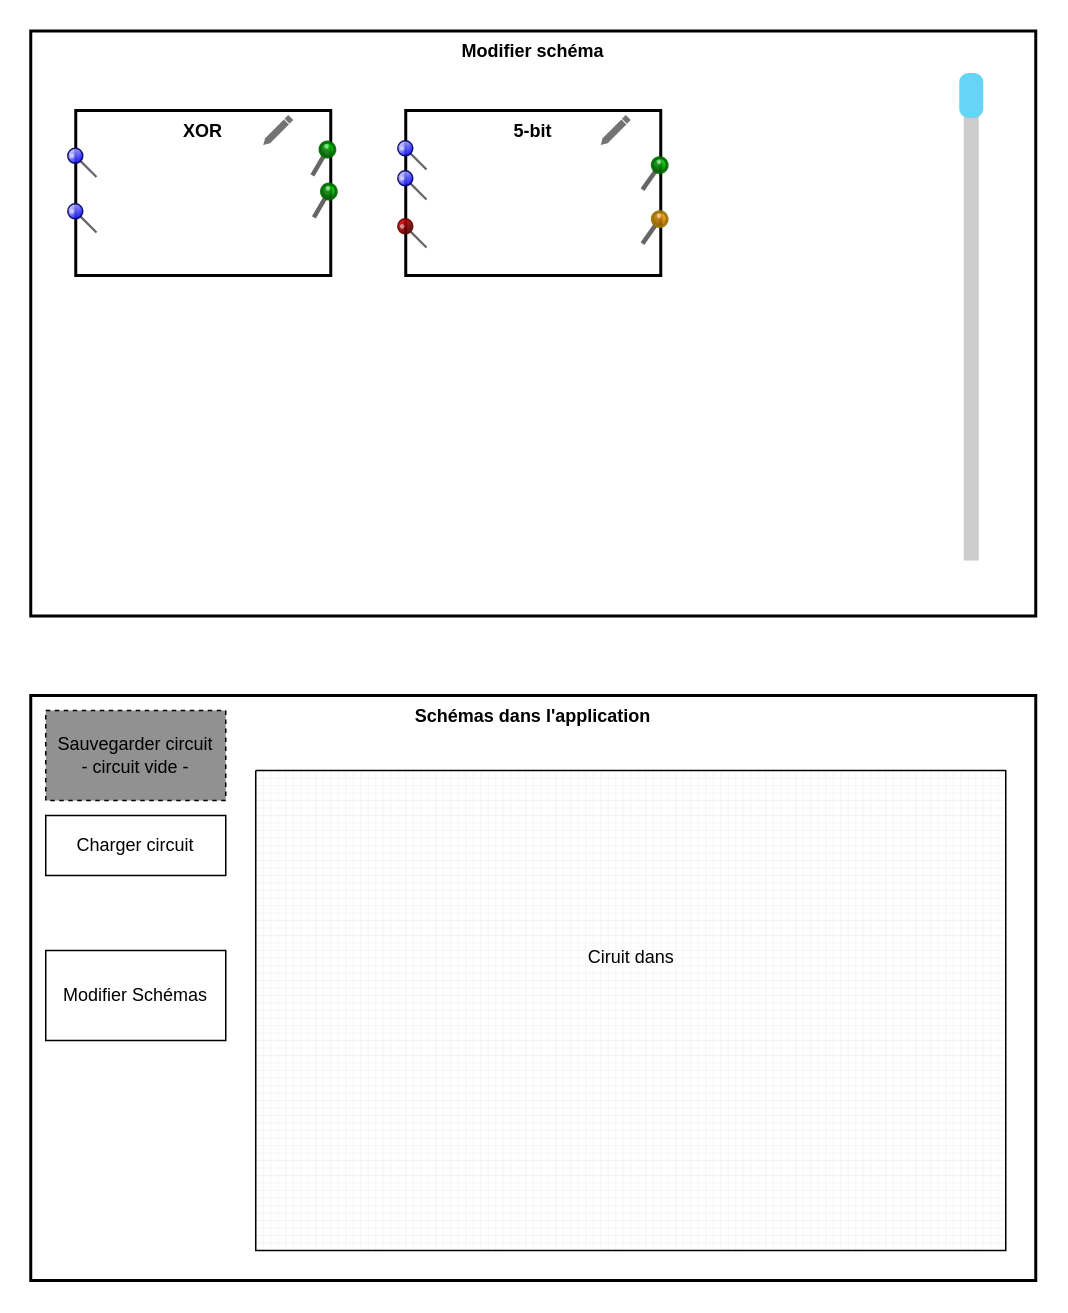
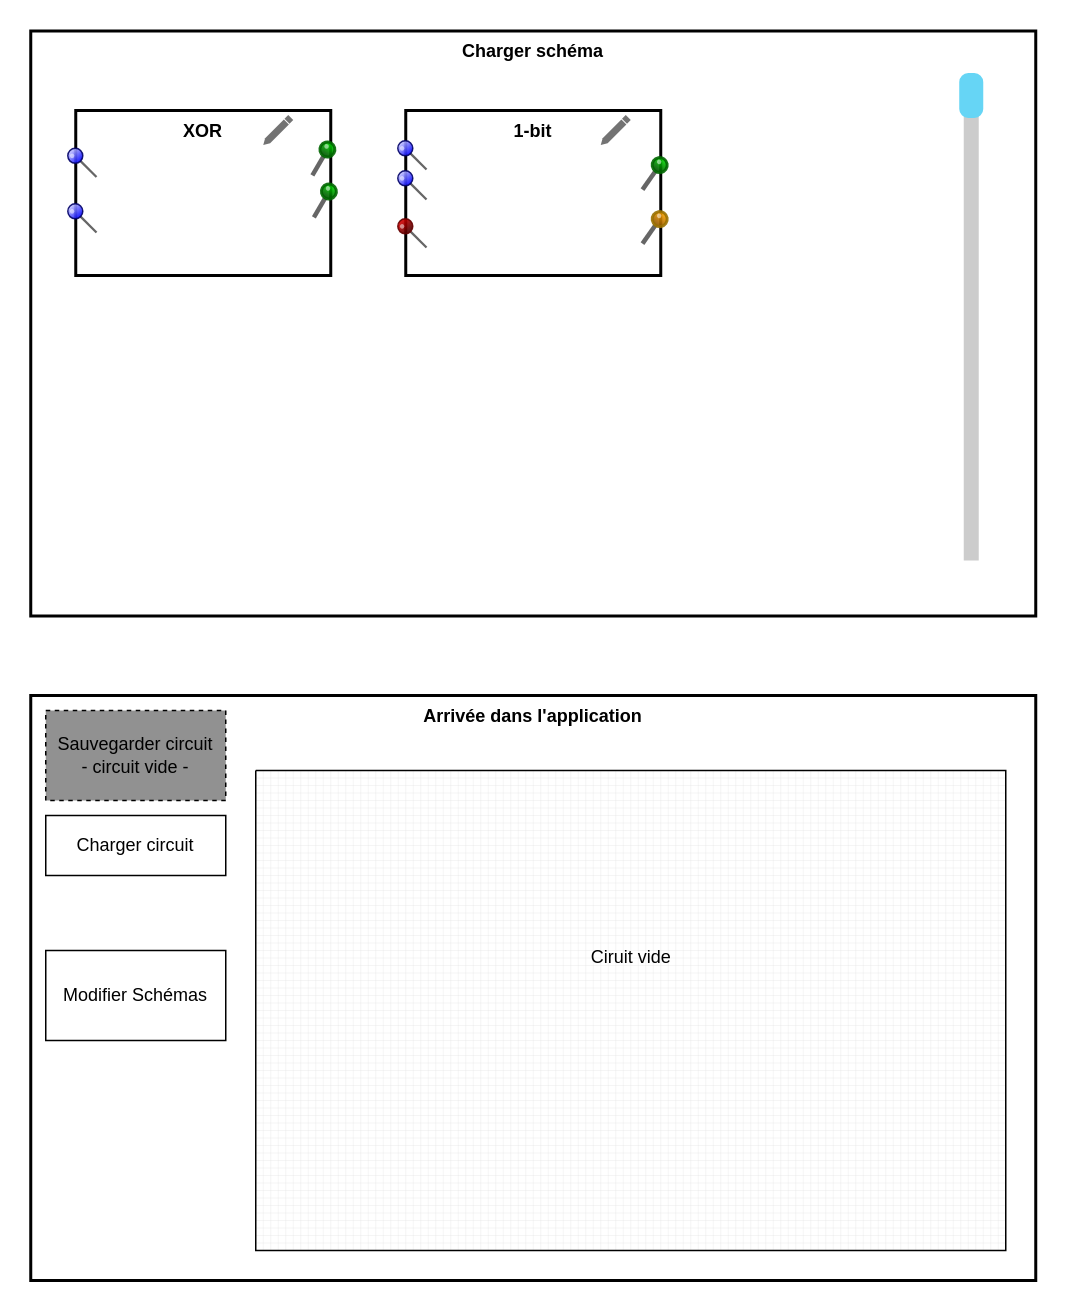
  <mxCell id="0" />
  <mxCell id="1" parent="0" />
- <mxCell id="2" value="Modifier schéma" style="shape=rect;html=1;verticalAlign=top;fontStyle=1;whiteSpace=wrap;align=center;fillColor=default;shadow=0;perimeterSpacing=0;strokeWidth=2;" vertex="1" parent="1"><mxGeometry x="20" y="20" width="670" height="390" as="geometry" /></mxCell>
+ <mxCell id="2" value="Charger schéma" style="shape=rect;html=1;verticalAlign=top;fontStyle=1;whiteSpace=wrap;align=center;fillColor=default;shadow=0;perimeterSpacing=0;strokeWidth=2;" vertex="1" parent="1"><mxGeometry x="20" y="20" width="670" height="390" as="geometry" /></mxCell>
  <mxCell id="3" value="XOR" style="shape=rect;html=1;verticalAlign=top;fontStyle=1;whiteSpace=wrap;align=center;fillColor=default;shadow=0;perimeterSpacing=0;strokeWidth=2;" vertex="1" parent="1"><mxGeometry x="50" y="73" width="170" height="110" as="geometry" /></mxCell>
- <mxCell id="4" value="5-bit" style="shape=rect;html=1;verticalAlign=top;fontStyle=1;whiteSpace=wrap;align=center;fillColor=default;shadow=0;perimeterSpacing=0;strokeWidth=2;" vertex="1" parent="1"><mxGeometry x="270" y="73" width="170" height="110" as="geometry" /></mxCell>
+ <mxCell id="4" value="1-bit" style="shape=rect;html=1;verticalAlign=top;fontStyle=1;whiteSpace=wrap;align=center;fillColor=default;shadow=0;perimeterSpacing=0;strokeWidth=2;" vertex="1" parent="1"><mxGeometry x="270" y="73" width="170" height="110" as="geometry" /></mxCell>
  <mxCell id="5" value="" style="verticalLabelPosition=top;html=1;shadow=0;verticalAlign=bottom;strokeWidth=2;shape=mxgraph.ios.iPin;fillColor2=#ccccff;fillColor3=#0000ff;strokeColor=#000066;fillColor=default;perimeterSpacing=0;fontStyle=1;rotation=-45;" vertex="1" parent="1"><mxGeometry x="50" y="133" width="10" height="25" as="geometry" /></mxCell>
  <mxCell id="6" value="" style="verticalLabelPosition=top;shadow=0;align=center;html=1;verticalAlign=bottom;strokeWidth=2;shape=mxgraph.mockup.misc.pin;fillColor2=#00dd00;fillColor3=#004400;strokeColor=#006600;fillColor=default;perimeterSpacing=0;fontStyle=1;rotation=30;" vertex="1" parent="1"><mxGeometry x="209" y="93" width="10" height="25" as="geometry" /></mxCell>
- <mxCell id="7" value="Schémas dans l'application" style="shape=rect;html=1;verticalAlign=top;fontStyle=1;whiteSpace=wrap;align=center;fillColor=default;shadow=0;perimeterSpacing=0;strokeWidth=2;" vertex="1" parent="1"><mxGeometry x="20" y="463" width="670" height="390" as="geometry" /></mxCell>
+ <mxCell id="7" value="Arrivée dans l'application" style="shape=rect;html=1;verticalAlign=top;fontStyle=1;whiteSpace=wrap;align=center;fillColor=default;shadow=0;perimeterSpacing=0;strokeWidth=2;" vertex="1" parent="1"><mxGeometry x="20" y="463" width="670" height="390" as="geometry" /></mxCell>
  <mxCell id="8" value="Charger circuit" style="rounded=0;whiteSpace=wrap;html=1;" vertex="1" parent="1"><mxGeometry x="30" y="543" width="120" height="40" as="geometry" /></mxCell>
  <mxCell id="9" value="Modifier Schémas" style="rounded=0;whiteSpace=wrap;html=1;" vertex="1" parent="1"><mxGeometry x="30" y="633" width="120" height="60" as="geometry" /></mxCell>
  <mxCell id="10" value="" style="verticalLabelPosition=top;html=1;shadow=0;verticalAlign=bottom;strokeWidth=2;shape=mxgraph.ios.iPin;fillColor2=#ccccff;fillColor3=#0000ff;strokeColor=#000066;fillColor=default;perimeterSpacing=0;fontStyle=1;rotation=-45;" vertex="1" parent="1"><mxGeometry x="50" y="96" width="10" height="25" as="geometry" /></mxCell>
  <mxCell id="11" value="" style="verticalLabelPosition=top;shadow=0;align=center;html=1;verticalAlign=bottom;strokeWidth=2;shape=mxgraph.mockup.misc.pin;fillColor2=#00dd00;fillColor3=#004400;strokeColor=#006600;fillColor=default;perimeterSpacing=0;fontStyle=1;rotation=30;" vertex="1" parent="1"><mxGeometry x="210" y="121" width="10" height="25" as="geometry" /></mxCell>
  <mxCell id="12" value="" style="html=1;dashed=0;aspect=fixed;verticalLabelPosition=bottom;verticalAlign=top;align=center;shape=mxgraph.gmdl.edit;strokeColor=none;fillColor=#737373;shadow=0;sketch=0;" vertex="1" parent="1"><mxGeometry x="400" y="76" width="20" height="20" as="geometry" /></mxCell>
  <mxCell id="13" value="" style="html=1;dashed=0;aspect=fixed;verticalLabelPosition=bottom;verticalAlign=top;align=center;shape=mxgraph.gmdl.edit;strokeColor=none;fillColor=#737373;shadow=0;sketch=0;" vertex="1" parent="1"><mxGeometry x="175" y="76" width="20" height="20" as="geometry" /></mxCell>
  <mxCell id="14" value="" style="verticalLabelPosition=top;html=1;shadow=0;verticalAlign=bottom;strokeWidth=2;shape=mxgraph.ios.iPin;fillColor2=#ccccff;fillColor3=#0000ff;strokeColor=#000066;fillColor=default;perimeterSpacing=0;fontStyle=1;rotation=-45;" vertex="1" parent="1"><mxGeometry x="270" y="91" width="10" height="25" as="geometry" /></mxCell>
  <mxCell id="15" value="" style="verticalLabelPosition=top;html=1;shadow=0;verticalAlign=bottom;strokeWidth=2;shape=mxgraph.ios.iPin;fillColor2=#ccccff;fillColor3=#0000ff;strokeColor=#000066;fillColor=default;perimeterSpacing=0;fontStyle=1;rotation=-45;" vertex="1" parent="1"><mxGeometry x="270" y="111" width="10" height="25" as="geometry" /></mxCell>
  <mxCell id="16" value="" style="verticalLabelPosition=top;html=1;shadow=0;dashed=0;verticalAlign=bottom;strokeWidth=1;shape=mxgraph.ios.iPin;fillColor2=#dd0000;fillColor3=#440000;strokeColor=#660000;rotation=-45;" vertex="1" parent="1"><mxGeometry x="270" y="143" width="10" height="25" as="geometry" /></mxCell>
  <mxCell id="17" value="" style="verticalLabelPosition=top;shadow=0;dashed=0;align=center;html=1;verticalAlign=bottom;strokeWidth=1;shape=mxgraph.mockup.misc.pin;fillColor2=#00dd00;fillColor3=#004400;strokeColor=#006600;rotation=35;" vertex="1" parent="1"><mxGeometry x="430" y="103" width="10" height="25" as="geometry" /></mxCell>
  <mxCell id="18" value="" style="verticalLabelPosition=top;shadow=0;dashed=0;align=center;html=1;verticalAlign=bottom;strokeWidth=1;shape=mxgraph.mockup.misc.pin;fillColor2=#ffa500;fillColor3=#885000;strokeColor=#997000;rotation=35;" vertex="1" parent="1"><mxGeometry x="430" y="139" width="10" height="25" as="geometry" /></mxCell>
  <mxCell id="19" value="" style="verticalLabelPosition=bottom;verticalAlign=top;html=1;shadow=0;dashed=0;strokeWidth=10;shape=mxgraph.android.quickscroll3;dy=0;fillColor=#33b5e5;strokeColor=#66D5F5;" vertex="1" parent="1"><mxGeometry x="604" y="53" width="86" height="320" as="geometry" /></mxCell>
  <mxCell id="20" value="" style="verticalLabelPosition=bottom;verticalAlign=top;html=1;shape=mxgraph.basic.patternFillRect;fillStyle=grid;step=5;fillStrokeWidth=0.2;fillStrokeColor=#dddddd;" vertex="1" parent="1"><mxGeometry x="170" y="513" width="500" height="320" as="geometry" /></mxCell>
- <mxCell id="21" value="Ciruit dans" style="text;html=1;align=center;verticalAlign=middle;resizable=0;points=[];autosize=1;strokeColor=none;fillColor=none;" vertex="1" parent="1"><mxGeometry x="380" y="623" width="80" height="30" as="geometry" /></mxCell>
+ <mxCell id="21" value="Ciruit vide" style="text;html=1;align=center;verticalAlign=middle;resizable=0;points=[];autosize=1;strokeColor=none;fillColor=none;" vertex="1" parent="1"><mxGeometry x="380" y="623" width="80" height="30" as="geometry" /></mxCell>
  <mxCell id="22" value="Sauvegarder circuit&lt;div&gt;- circuit vide -&lt;/div&gt;" style="rounded=0;whiteSpace=wrap;html=1;fillStyle=solid;fillColor=#919191;gradientColor=none;gradientDirection=west;dashed=1;" vertex="1" parent="1"><mxGeometry x="30" y="473" width="120" height="60" as="geometry" /></mxCell>
